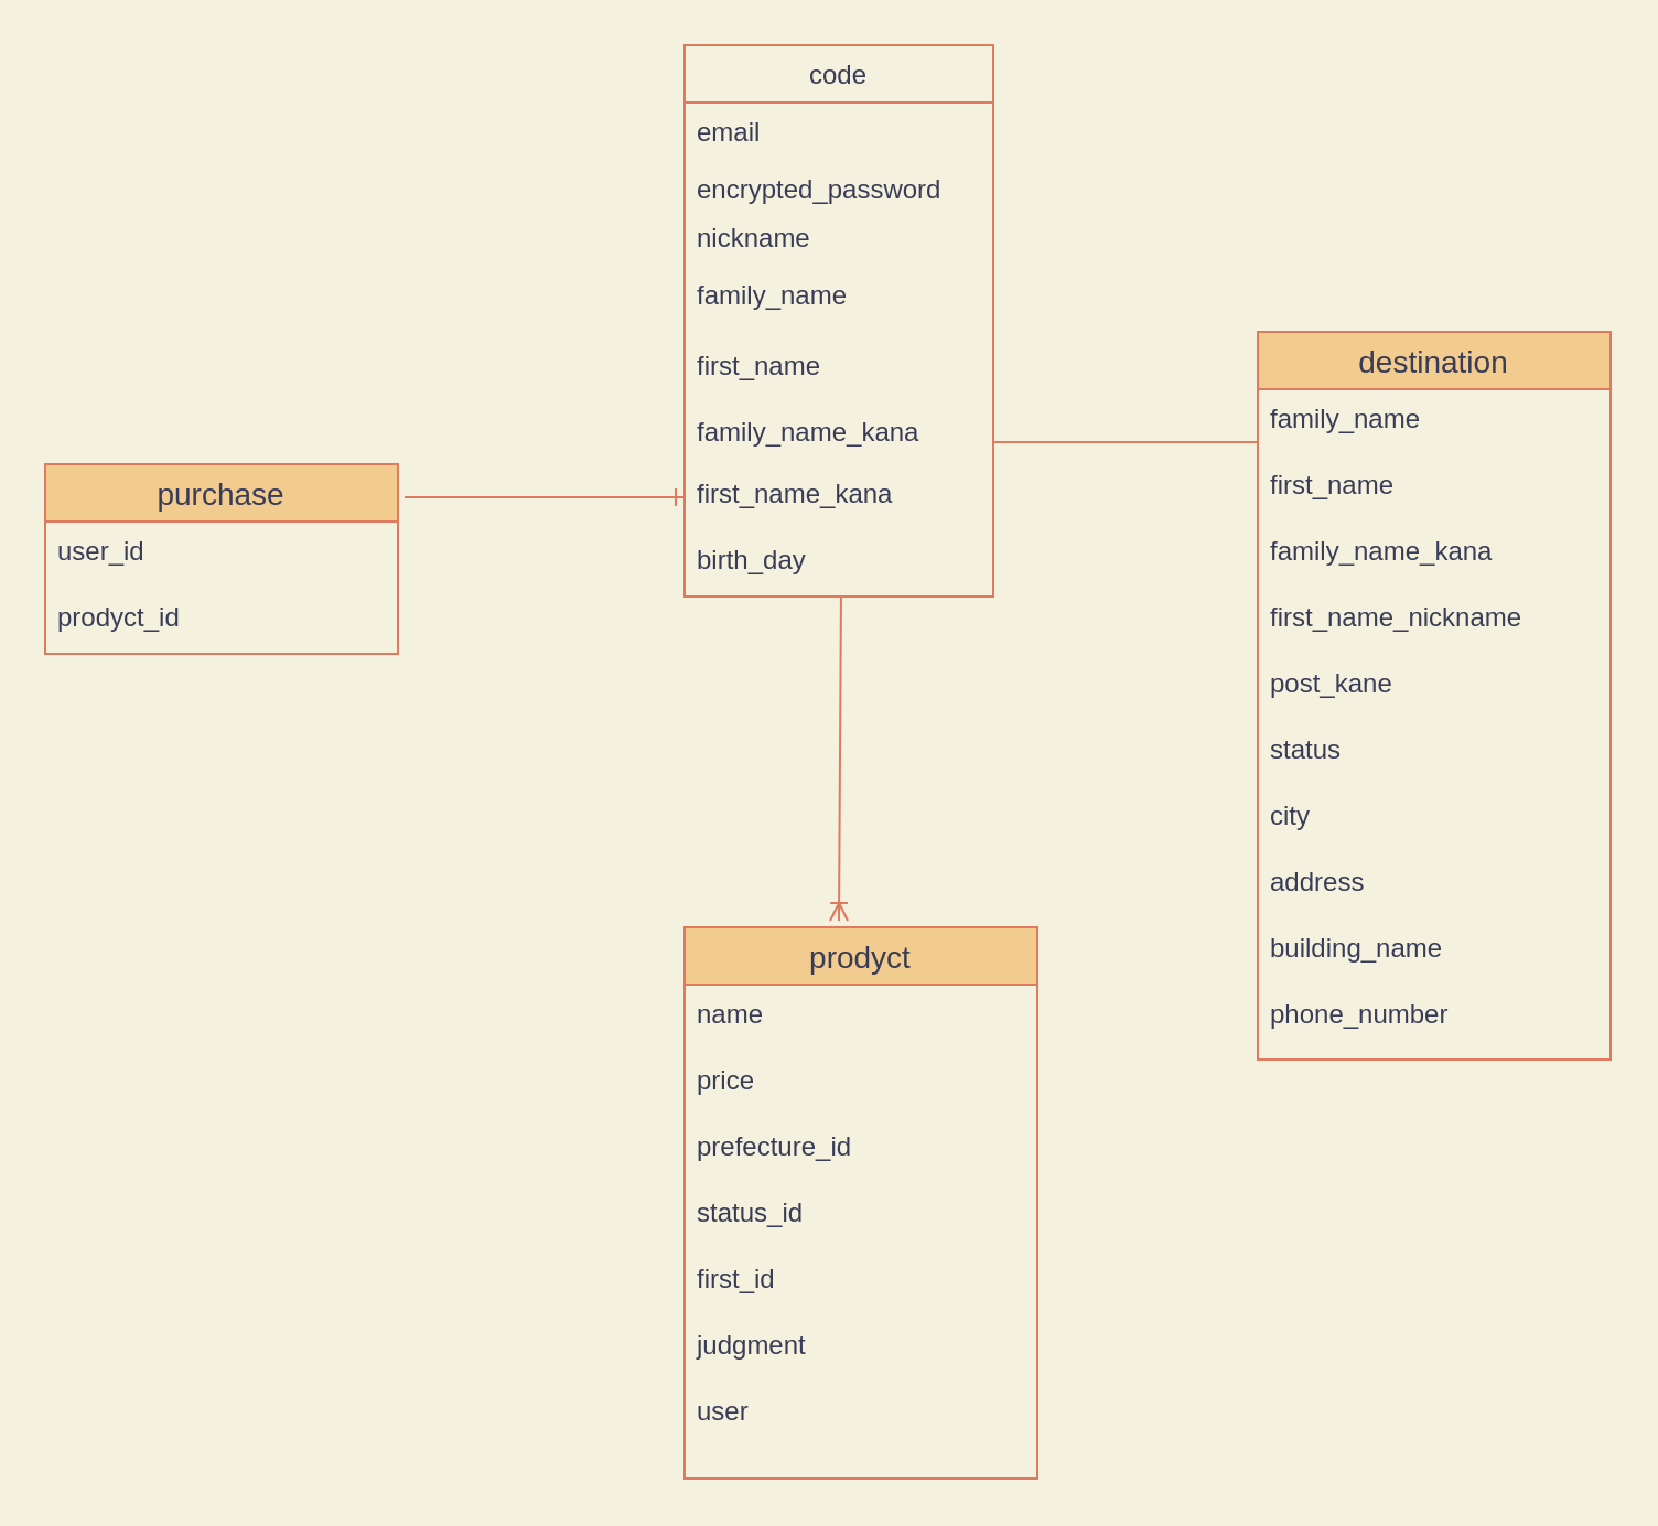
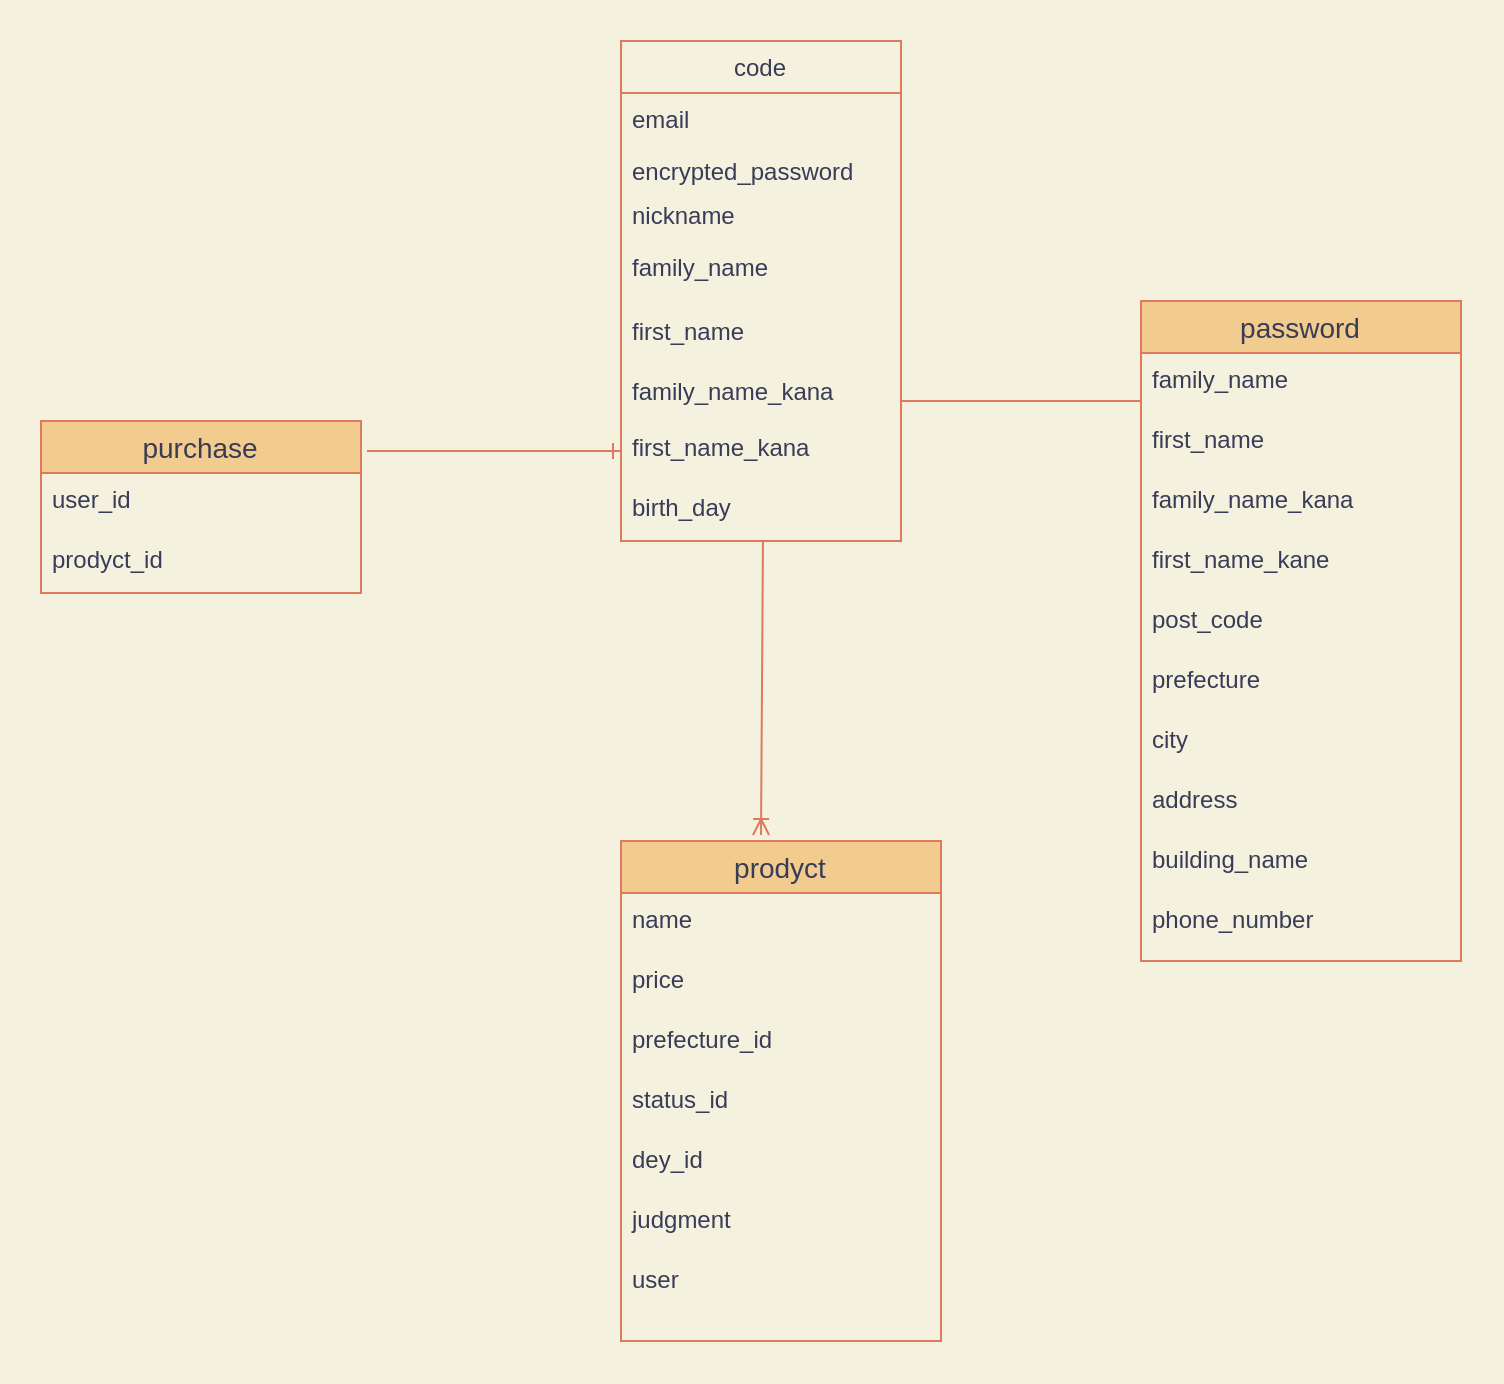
  <mxCell id="0" />
  <mxCell id="1" parent="0" />
  <mxCell id="2" value="code" style="swimlane;fontStyle=0;childLayout=stackLayout;horizontal=1;startSize=26;fillColor=none;horizontalStack=0;resizeParent=1;resizeParentMax=0;resizeLast=0;collapsible=1;marginBottom=0;strokeColor=#E07A5F;fontColor=#393C56;" parent="1" vertex="1"><mxGeometry x="310" y="20" width="140" height="250" as="geometry" /></mxCell>
  <mxCell id="3" value="email" style="text;strokeColor=none;fillColor=none;align=left;verticalAlign=top;spacingLeft=4;spacingRight=4;overflow=hidden;rotatable=0;points=[[0,0.5],[1,0.5]];portConstraint=eastwest;labelBackgroundColor=none;fontColor=#393C56;" parent="2" vertex="1"><mxGeometry y="26" width="140" height="26" as="geometry" /></mxCell>
  <mxCell id="4" value="encrypted_password" style="text;strokeColor=none;fillColor=none;align=left;verticalAlign=top;spacingLeft=4;spacingRight=4;overflow=hidden;rotatable=0;points=[[0,0.5],[1,0.5]];portConstraint=eastwest;labelBackgroundColor=none;fontColor=#393C56;" parent="2" vertex="1"><mxGeometry y="52" width="140" height="22" as="geometry" /></mxCell>
  <mxCell id="5" value="nickname" style="text;strokeColor=none;fillColor=none;align=left;verticalAlign=top;spacingLeft=4;spacingRight=4;overflow=hidden;rotatable=0;points=[[0,0.5],[1,0.5]];portConstraint=eastwest;labelBackgroundColor=none;fontColor=#393C56;" parent="2" vertex="1"><mxGeometry y="74" width="140" height="26" as="geometry" /></mxCell>
  <mxCell id="6" value="family_name" style="text;strokeColor=none;fillColor=none;align=left;verticalAlign=top;spacingLeft=4;spacingRight=4;overflow=hidden;rotatable=0;points=[[0,0.5],[1,0.5]];portConstraint=eastwest;labelBackgroundColor=none;fontColor=#393C56;" parent="2" vertex="1"><mxGeometry y="100" width="140" height="32" as="geometry" /></mxCell>
  <mxCell id="7" value="first_name&#10;&#10;" style="text;strokeColor=none;fillColor=none;align=left;verticalAlign=top;spacingLeft=4;spacingRight=4;overflow=hidden;rotatable=0;points=[[0,0.5],[1,0.5]];portConstraint=eastwest;labelBackgroundColor=none;fontColor=#393C56;" parent="2" vertex="1"><mxGeometry y="132" width="140" height="30" as="geometry" /></mxCell>
  <mxCell id="8" value="family_name_kana" style="text;strokeColor=none;fillColor=none;align=left;verticalAlign=top;spacingLeft=4;spacingRight=4;overflow=hidden;rotatable=0;points=[[0,0.5],[1,0.5]];portConstraint=eastwest;labelBackgroundColor=none;fontColor=#393C56;" parent="2" vertex="1"><mxGeometry y="162" width="140" height="28" as="geometry" /></mxCell>
  <mxCell id="9" value="first_name_kana" style="text;strokeColor=none;fillColor=none;align=left;verticalAlign=top;spacingLeft=4;spacingRight=4;overflow=hidden;rotatable=0;points=[[0,0.5],[1,0.5]];portConstraint=eastwest;labelBackgroundColor=none;fontColor=#393C56;" parent="2" vertex="1"><mxGeometry y="190" width="140" height="30" as="geometry" /></mxCell>
  <mxCell id="10" value="birth_day" style="text;strokeColor=none;fillColor=none;align=left;verticalAlign=top;spacingLeft=4;spacingRight=4;overflow=hidden;rotatable=0;points=[[0,0.5],[1,0.5]];portConstraint=eastwest;labelBackgroundColor=none;fontColor=#393C56;" parent="2" vertex="1"><mxGeometry y="220" width="140" height="30" as="geometry" /></mxCell>
- <mxCell id="11" value="destination" style="swimlane;fontStyle=0;childLayout=stackLayout;horizontal=1;startSize=26;horizontalStack=0;resizeParent=1;resizeParentMax=0;resizeLast=0;collapsible=1;marginBottom=0;align=center;fontSize=14;labelBackgroundColor=none;fillColor=#F2CC8F;strokeColor=#E07A5F;fontColor=#393C56;" parent="1" vertex="1"><mxGeometry x="570" y="150" width="160" height="330" as="geometry" /></mxCell>
+ <mxCell id="11" value="password" style="swimlane;fontStyle=0;childLayout=stackLayout;horizontal=1;startSize=26;horizontalStack=0;resizeParent=1;resizeParentMax=0;resizeLast=0;collapsible=1;marginBottom=0;align=center;fontSize=14;labelBackgroundColor=none;fillColor=#F2CC8F;strokeColor=#E07A5F;fontColor=#393C56;" parent="1" vertex="1"><mxGeometry x="570" y="150" width="160" height="330" as="geometry" /></mxCell>
  <mxCell id="12" value="family_name" style="text;spacingLeft=4;spacingRight=4;overflow=hidden;rotatable=0;points=[[0,0.5],[1,0.5]];portConstraint=eastwest;fontSize=12;fontColor=#393C56;" parent="11" vertex="1"><mxGeometry y="26" width="160" height="30" as="geometry" /></mxCell>
  <mxCell id="13" value="first_name" style="text;strokeColor=none;fillColor=none;spacingLeft=4;spacingRight=4;overflow=hidden;rotatable=0;points=[[0,0.5],[1,0.5]];portConstraint=eastwest;fontSize=12;fontColor=#393C56;" parent="11" vertex="1"><mxGeometry y="56" width="160" height="30" as="geometry" /></mxCell>
  <mxCell id="14" value="family_name_kana" style="text;strokeColor=none;fillColor=none;spacingLeft=4;spacingRight=4;overflow=hidden;rotatable=0;points=[[0,0.5],[1,0.5]];portConstraint=eastwest;fontSize=12;fontColor=#393C56;" parent="11" vertex="1"><mxGeometry y="86" width="160" height="30" as="geometry" /></mxCell>
- <mxCell id="15" value="first_name_nickname" style="text;strokeColor=none;fillColor=none;spacingLeft=4;spacingRight=4;overflow=hidden;rotatable=0;points=[[0,0.5],[1,0.5]];portConstraint=eastwest;fontSize=12;fontColor=#393C56;" parent="11" vertex="1"><mxGeometry y="116" width="160" height="30" as="geometry" /></mxCell>
- <mxCell id="16" value="post_kane" style="text;strokeColor=none;fillColor=none;spacingLeft=4;spacingRight=4;overflow=hidden;rotatable=0;points=[[0,0.5],[1,0.5]];portConstraint=eastwest;fontSize=12;fontColor=#393C56;" parent="11" vertex="1"><mxGeometry y="146" width="160" height="30" as="geometry" /></mxCell>
- <mxCell id="17" value="status" style="text;strokeColor=none;fillColor=none;spacingLeft=4;spacingRight=4;overflow=hidden;rotatable=0;points=[[0,0.5],[1,0.5]];portConstraint=eastwest;fontSize=12;fontColor=#393C56;" parent="11" vertex="1"><mxGeometry y="176" width="160" height="30" as="geometry" /></mxCell>
+ <mxCell id="15" value="first_name_kane" style="text;strokeColor=none;fillColor=none;spacingLeft=4;spacingRight=4;overflow=hidden;rotatable=0;points=[[0,0.5],[1,0.5]];portConstraint=eastwest;fontSize=12;fontColor=#393C56;" parent="11" vertex="1"><mxGeometry y="116" width="160" height="30" as="geometry" /></mxCell>
+ <mxCell id="16" value="post_code" style="text;strokeColor=none;fillColor=none;spacingLeft=4;spacingRight=4;overflow=hidden;rotatable=0;points=[[0,0.5],[1,0.5]];portConstraint=eastwest;fontSize=12;fontColor=#393C56;" parent="11" vertex="1"><mxGeometry y="146" width="160" height="30" as="geometry" /></mxCell>
+ <mxCell id="17" value="prefecture" style="text;strokeColor=none;fillColor=none;spacingLeft=4;spacingRight=4;overflow=hidden;rotatable=0;points=[[0,0.5],[1,0.5]];portConstraint=eastwest;fontSize=12;fontColor=#393C56;" parent="11" vertex="1"><mxGeometry y="176" width="160" height="30" as="geometry" /></mxCell>
  <mxCell id="18" value="city" style="text;strokeColor=none;fillColor=none;spacingLeft=4;spacingRight=4;overflow=hidden;rotatable=0;points=[[0,0.5],[1,0.5]];portConstraint=eastwest;fontSize=12;fontColor=#393C56;" parent="11" vertex="1"><mxGeometry y="206" width="160" height="30" as="geometry" /></mxCell>
  <mxCell id="19" value="address" style="text;strokeColor=none;fillColor=none;spacingLeft=4;spacingRight=4;overflow=hidden;rotatable=0;points=[[0,0.5],[1,0.5]];portConstraint=eastwest;fontSize=12;fontColor=#393C56;" parent="11" vertex="1"><mxGeometry y="236" width="160" height="30" as="geometry" /></mxCell>
  <mxCell id="20" value="building_name" style="text;strokeColor=none;fillColor=none;spacingLeft=4;spacingRight=4;overflow=hidden;rotatable=0;points=[[0,0.5],[1,0.5]];portConstraint=eastwest;fontSize=12;fontColor=#393C56;" parent="11" vertex="1"><mxGeometry y="266" width="160" height="30" as="geometry" /></mxCell>
  <mxCell id="21" value="phone_number&#10;&#10;" style="text;strokeColor=none;fillColor=none;spacingLeft=4;spacingRight=4;overflow=hidden;rotatable=0;points=[[0,0.5],[1,0.5]];portConstraint=eastwest;fontSize=12;fontColor=#393C56;" parent="11" vertex="1"><mxGeometry y="296" width="160" height="34" as="geometry" /></mxCell>
  <mxCell id="22" value="prodyct" style="swimlane;fontStyle=0;childLayout=stackLayout;horizontal=1;startSize=26;horizontalStack=0;resizeParent=1;resizeParentMax=0;resizeLast=0;collapsible=1;marginBottom=0;align=center;fontSize=14;labelBackgroundColor=none;fillColor=#F2CC8F;strokeColor=#E07A5F;fontColor=#393C56;" parent="1" vertex="1"><mxGeometry x="310" y="420" width="160" height="250" as="geometry" /></mxCell>
  <mxCell id="23" value="name" style="text;strokeColor=none;fillColor=none;spacingLeft=4;spacingRight=4;overflow=hidden;rotatable=0;points=[[0,0.5],[1,0.5]];portConstraint=eastwest;fontSize=12;fontColor=#393C56;" parent="22" vertex="1"><mxGeometry y="26" width="160" height="30" as="geometry" /></mxCell>
  <mxCell id="24" value="price" style="text;strokeColor=none;fillColor=none;spacingLeft=4;spacingRight=4;overflow=hidden;rotatable=0;points=[[0,0.5],[1,0.5]];portConstraint=eastwest;fontSize=12;fontColor=#393C56;" parent="22" vertex="1"><mxGeometry y="56" width="160" height="30" as="geometry" /></mxCell>
  <mxCell id="25" value="prefecture_id" style="text;strokeColor=none;fillColor=none;spacingLeft=4;spacingRight=4;overflow=hidden;rotatable=0;points=[[0,0.5],[1,0.5]];portConstraint=eastwest;fontSize=12;fontColor=#393C56;" parent="22" vertex="1"><mxGeometry y="86" width="160" height="30" as="geometry" /></mxCell>
  <mxCell id="26" value="status_id&#10;&#10;" style="text;strokeColor=none;fillColor=none;spacingLeft=4;spacingRight=4;overflow=hidden;rotatable=0;points=[[0,0.5],[1,0.5]];portConstraint=eastwest;fontSize=12;fontColor=#393C56;" parent="22" vertex="1"><mxGeometry y="116" width="160" height="30" as="geometry" /></mxCell>
- <mxCell id="27" value="first_id" style="text;strokeColor=none;fillColor=none;spacingLeft=4;spacingRight=4;overflow=hidden;rotatable=0;points=[[0,0.5],[1,0.5]];portConstraint=eastwest;fontSize=12;fontColor=#393C56;" parent="22" vertex="1"><mxGeometry y="146" width="160" height="30" as="geometry" /></mxCell>
+ <mxCell id="27" value="dey_id" style="text;strokeColor=none;fillColor=none;spacingLeft=4;spacingRight=4;overflow=hidden;rotatable=0;points=[[0,0.5],[1,0.5]];portConstraint=eastwest;fontSize=12;fontColor=#393C56;" parent="22" vertex="1"><mxGeometry y="146" width="160" height="30" as="geometry" /></mxCell>
  <mxCell id="28" value="judgment" style="text;strokeColor=none;fillColor=none;spacingLeft=4;spacingRight=4;overflow=hidden;rotatable=0;points=[[0,0.5],[1,0.5]];portConstraint=eastwest;fontSize=12;fontColor=#393C56;" parent="22" vertex="1"><mxGeometry y="176" width="160" height="30" as="geometry" /></mxCell>
  <mxCell id="29" value="user&#10;" style="text;strokeColor=none;fillColor=none;spacingLeft=4;spacingRight=4;overflow=hidden;rotatable=0;points=[[0,0.5],[1,0.5]];portConstraint=eastwest;fontSize=12;fontColor=#393C56;" parent="22" vertex="1"><mxGeometry y="206" width="160" height="44" as="geometry" /></mxCell>
  <mxCell id="30" value="" style="fontSize=12;html=1;endArrow=ERoneToMany;exitX=0.507;exitY=1;exitDx=0;exitDy=0;exitPerimeter=0;strokeColor=#E07A5F;fontColor=#393C56;labelBackgroundColor=#F4F1DE;" parent="1" source="10" edge="1"><mxGeometry width="100" height="100" relative="1" as="geometry"><mxPoint x="340" y="430" as="sourcePoint" /><mxPoint x="380" y="417" as="targetPoint" /></mxGeometry></mxCell>
  <mxCell id="31" style="edgeStyle=none;rounded=0;orthogonalLoop=1;jettySize=auto;html=1;exitX=0.5;exitY=0;exitDx=0;exitDy=0;strokeColor=#E07A5F;fontColor=#393C56;labelBackgroundColor=#F4F1DE;" parent="1" source="22" target="22" edge="1"><mxGeometry relative="1" as="geometry"><Array as="points"><mxPoint x="390" y="420" /></Array></mxGeometry></mxCell>
  <mxCell id="32" value="" style="endArrow=none;html=1;rounded=0;strokeColor=#E07A5F;fontColor=#393C56;labelBackgroundColor=#F4F1DE;" parent="1" edge="1"><mxGeometry relative="1" as="geometry"><mxPoint x="450" y="200" as="sourcePoint" /><mxPoint x="570" y="200" as="targetPoint" /></mxGeometry></mxCell>
  <mxCell id="33" value="purchase" style="swimlane;fontStyle=0;childLayout=stackLayout;horizontal=1;startSize=26;horizontalStack=0;resizeParent=1;resizeParentMax=0;resizeLast=0;collapsible=1;marginBottom=0;align=center;fontSize=14;labelBackgroundColor=none;fillColor=#F2CC8F;strokeColor=#E07A5F;fontColor=#393C56;" parent="1" vertex="1"><mxGeometry x="20" y="210" width="160" height="86" as="geometry" /></mxCell>
  <mxCell id="34" value="user_id" style="text;strokeColor=none;fillColor=none;spacingLeft=4;spacingRight=4;overflow=hidden;rotatable=0;points=[[0,0.5],[1,0.5]];portConstraint=eastwest;fontSize=12;fontColor=#393C56;" parent="33" vertex="1"><mxGeometry y="26" width="160" height="30" as="geometry" /></mxCell>
  <mxCell id="35" value="prodyct_id" style="text;strokeColor=none;fillColor=none;spacingLeft=4;spacingRight=4;overflow=hidden;rotatable=0;points=[[0,0.5],[1,0.5]];portConstraint=eastwest;fontSize=12;fontColor=#393C56;" parent="33" vertex="1"><mxGeometry y="56" width="160" height="30" as="geometry" /></mxCell>
  <mxCell id="36" value="" style="fontSize=12;html=1;endArrow=ERone;endFill=1;entryX=0;entryY=0.5;entryDx=0;entryDy=0;strokeColor=#E07A5F;fontColor=#393C56;labelBackgroundColor=#F4F1DE;" parent="1" target="9" edge="1"><mxGeometry width="100" height="100" relative="1" as="geometry"><mxPoint x="183" y="225" as="sourcePoint" /><mxPoint x="260" y="350" as="targetPoint" /></mxGeometry></mxCell>
